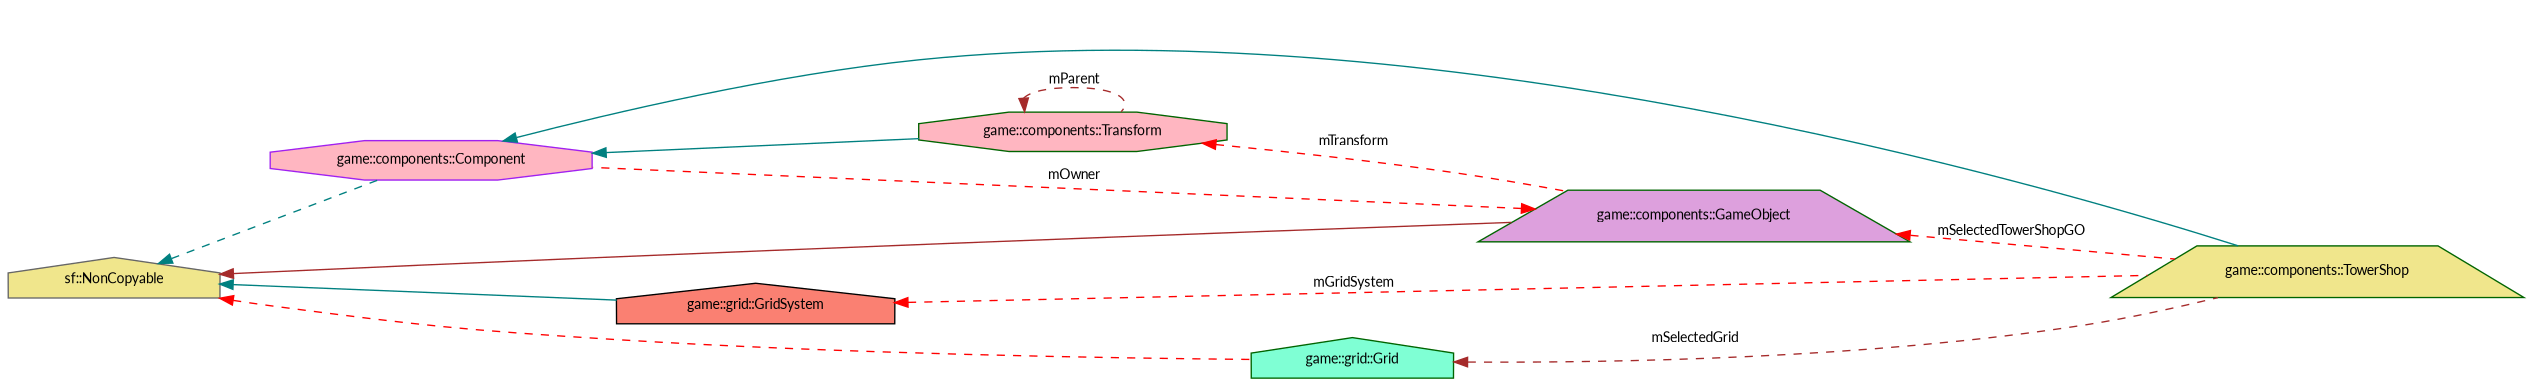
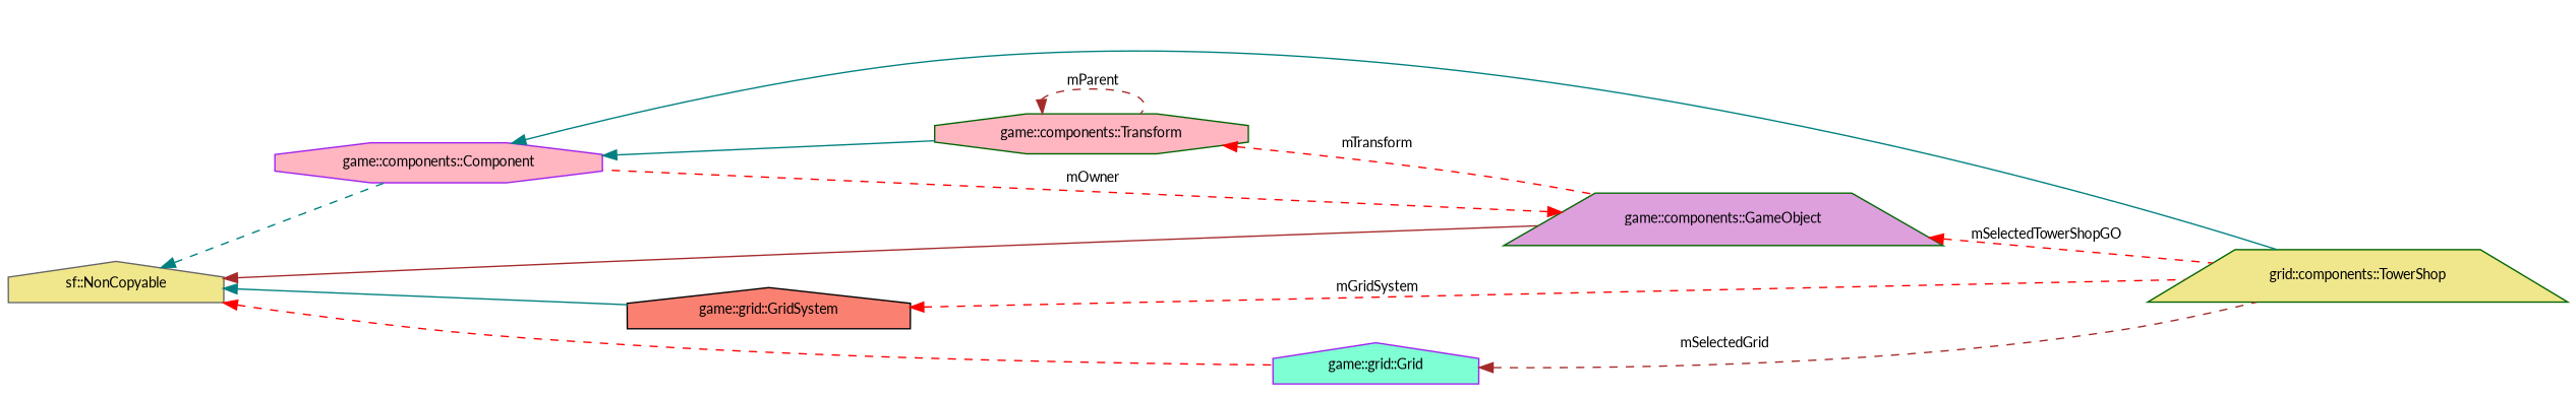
  digraph {
    fontname=Lato
    rankdir=LR
    node [color=darkgreen fillcolor=khaki fontname=Lato fontsize=10 shape=house style=filled]
    edge [color=red dir=back fontname=Lato fontsize=10 labelfontname=Helvetica labelfontsize=10 style=dashed]
-   n1 [fontcolor=black height=0.2 label="game::components::TowerShop" shape=trapezium width=0.4]
+   n1 [fontcolor=black height=0.2 label="grid::components::TowerShop" shape=trapezium width=0.4]
    n2 [color=purple fillcolor=lightpink height=0.2 label="game::components::Component" shape=octagon width=0.4]
    n3 [fillcolor=lightpink height=0.2 label="game::components::Transform" shape=octagon width=0.4]
    n4 [fillcolor=plum height=0.2 label="game::components::GameObject" shape=trapezium width=0.4]
    n5 [color=gray40 height=0.2 label="sf::NonCopyable" width=0.4]
    n6 [color=black fillcolor=salmon height=0.2 label="game::grid::GridSystem" width=0.4]
-   n7 [fillcolor=aquamarine height=0.2 label="game::grid::Grid" width=0.4]
+   n7 [color=purple fillcolor=aquamarine height=0.2 label="game::grid::Grid" width=0.4]
    n2 -> n1 [color=teal style=solid]
    n2 -> n3 [color=teal style=solid]
    n3 -> n3 [color=brown label=" mParent"]
    n3 -> n4 [label=" mTransform"]
    n4 -> n1 [label=" mSelectedTowerShopGO"]
    n4 -> n2 [label=" mOwner"]
    n5 -> n2 [color=teal]
    n5 -> n4 [color=brown style=solid]
    n5 -> n6 [color=teal style=solid]
    n5 -> n7
    n6 -> n1 [label=" mGridSystem"]
    n7 -> n1 [color=brown label=" mSelectedGrid"]
  }
